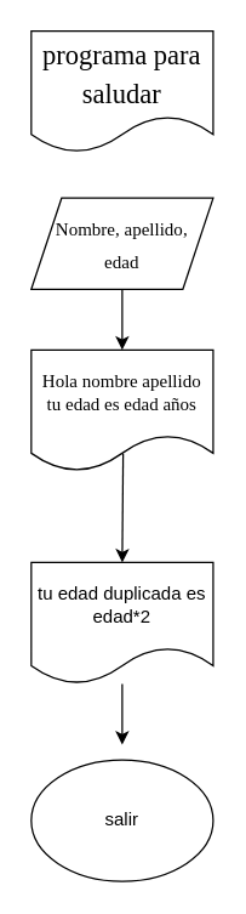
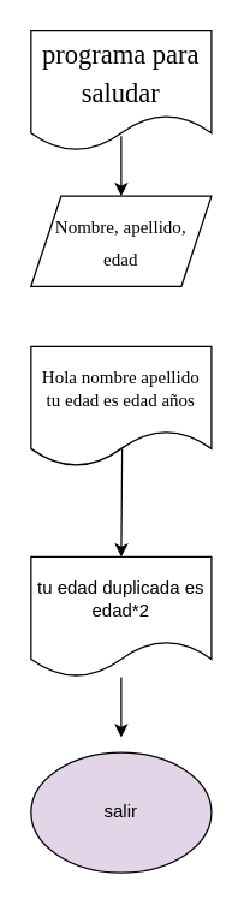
  <mxCell id="0" />
  <mxCell id="1" parent="0" />
+ <mxCell id="2" style="edgeStyle=none;html=1;entryX=0.5;entryY=0;entryDx=0;entryDy=0;fontFamily=Verdana;fontSize=18;exitX=0.5;exitY=0.875;exitDx=0;exitDy=0;exitPerimeter=0;" parent="1" source="3" target="5" edge="1"><mxGeometry relative="1" as="geometry"><mxPoint x="80" y="100" as="sourcePoint" /></mxGeometry></mxCell>
  <mxCell id="3" value="&lt;font style=&quot;font-size: 18px;&quot;&gt;programa para saludar&lt;/font&gt;" style="shape=document;whiteSpace=wrap;html=1;boundedLbl=1;fontFamily=Verdana;fontSize=21;" parent="1" vertex="1"><mxGeometry x="20" y="20" width="120" height="80" as="geometry" /></mxCell>
- <mxCell id="4" style="edgeStyle=none;html=1;entryX=0.5;entryY=0;entryDx=0;entryDy=0;fontFamily=Verdana;fontSize=12;" parent="1" source="5" target="7" edge="1"><mxGeometry relative="1" as="geometry" /></mxCell>
  <mxCell id="5" value="&lt;font style=&quot;font-size: 12px;&quot;&gt;Nombre, apellido, &lt;br&gt;edad&lt;/font&gt;" style="shape=parallelogram;perimeter=parallelogramPerimeter;whiteSpace=wrap;html=1;fixedSize=1;fontFamily=Verdana;fontSize=18;" parent="1" vertex="1"><mxGeometry x="20" y="130" width="120" height="60" as="geometry" /></mxCell>
  <mxCell id="6" style="edgeStyle=none;html=1;fontFamily=Verdana;fontSize=12;exitX=0.505;exitY=0.855;exitDx=0;exitDy=0;exitPerimeter=0;" parent="1" source="7" edge="1"><mxGeometry relative="1" as="geometry"><mxPoint x="80" y="370" as="targetPoint" /></mxGeometry></mxCell>
  <mxCell id="7" value="Hola nombre apellido&lt;br&gt;tu edad es edad años" style="shape=document;whiteSpace=wrap;html=1;boundedLbl=1;fontFamily=Verdana;fontSize=12;" parent="1" vertex="1"><mxGeometry x="20" y="230" width="120" height="80" as="geometry" /></mxCell>
  <mxCell id="8" style="edgeStyle=none;html=1;" edge="1" parent="1" source="9"><mxGeometry relative="1" as="geometry"><mxPoint x="80" y="490" as="targetPoint" /></mxGeometry></mxCell>
  <mxCell id="9" value="tu edad duplicada es edad*2" style="shape=document;whiteSpace=wrap;html=1;boundedLbl=1;" vertex="1" parent="1"><mxGeometry x="20" y="370" width="120" height="80" as="geometry" /></mxCell>
- <mxCell id="10" value="salir" style="ellipse;whiteSpace=wrap;html=1;" vertex="1" parent="1"><mxGeometry x="20" y="500" width="120" height="80" as="geometry" /></mxCell>
+ <mxCell id="10" value="salir" style="ellipse;whiteSpace=wrap;html=1;fillColor=#e1d5e7;" vertex="1" parent="1"><mxGeometry x="20" y="500" width="120" height="80" as="geometry" /></mxCell>
